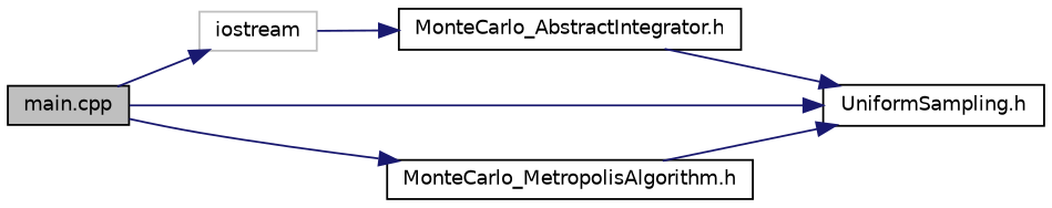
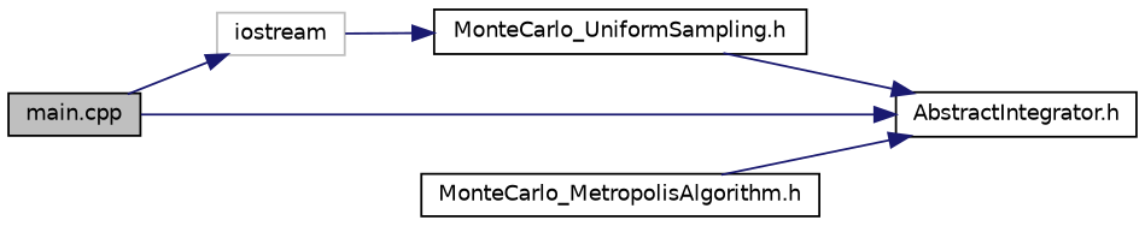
  digraph {
    rankdir=LR
    node [color=black fillcolor=white fontname=Helvetica fontsize=10 shape=record style=filled]
    edge [color=midnightblue fontname=Helvetica fontsize=10 labelfontname=Helvetica labelfontsize=10 style=solid]
    n1 [fillcolor=grey75 fontcolor=black height=0.2 label="main.cpp" width=0.4]
    n2 [color=grey75 height=0.2 label=iostream width=0.4]
-   n3 [height=0.2 label="UniformSampling.h" width=0.4]
+   n3 [height=0.2 label="AbstractIntegrator.h" width=0.4]
    n4 [height=0.2 label="MonteCarlo_MetropolisAlgorithm.h" width=0.4]
-   n5 [height=0.2 label="MonteCarlo_AbstractIntegrator.h" width=0.4]
+   n5 [height=0.2 label="MonteCarlo_UniformSampling.h" width=0.4]
    n1 -> n2
    n1 -> n3
-   n1 -> n4
    n2 -> n5
    n4 -> n3
    n5 -> n3
  }
